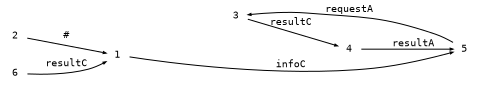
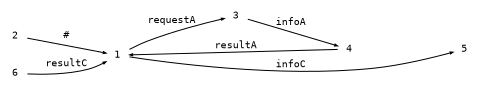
  digraph {
    fontname="DejaVu Sans Mono"
    rankdir=LR
    node [fontname="DejaVu Sans Mono" fontsize=10 shape=plaintext]
    edge [arrowsize=0.3 fontname="DejaVu Sans Mono" fontsize=10]
    1 [height=.2 width=.3]
    3 [height=.2 width=.3]
    5 [height=.2 width=.3]
    2 [height=.2 width=.3]
    4 [height=.2 width=.3]
    6 [height=.2 width=.3]
-   5 -> 3 [label=requestA]
+   1 -> 3 [label=requestA]
    1 -> 5 [label=infoC]
-   3 -> 4 [label=resultC]
+   3 -> 4 [label=infoA]
    2 -> 1 [label="#"]
-   4 -> 5 [label=resultA]
+   4 -> 1 [label=resultA]
    6 -> 1 [label=resultC]
  }
